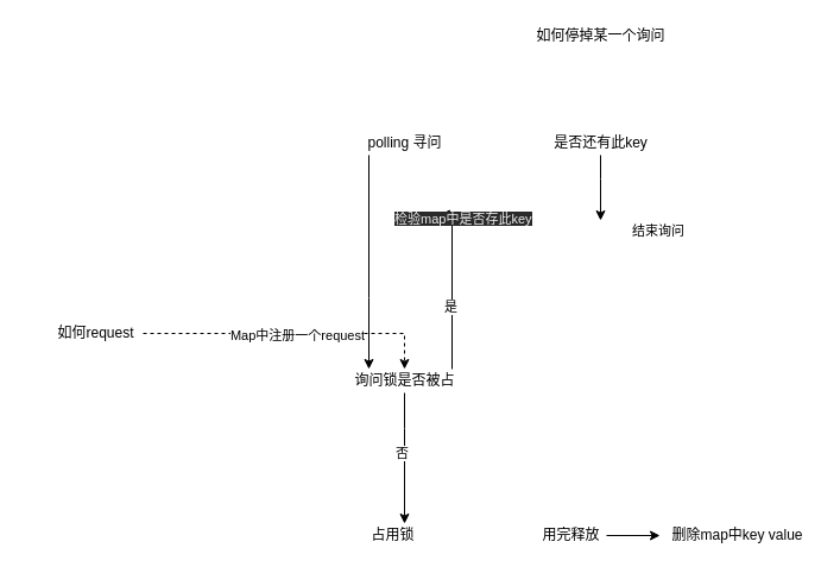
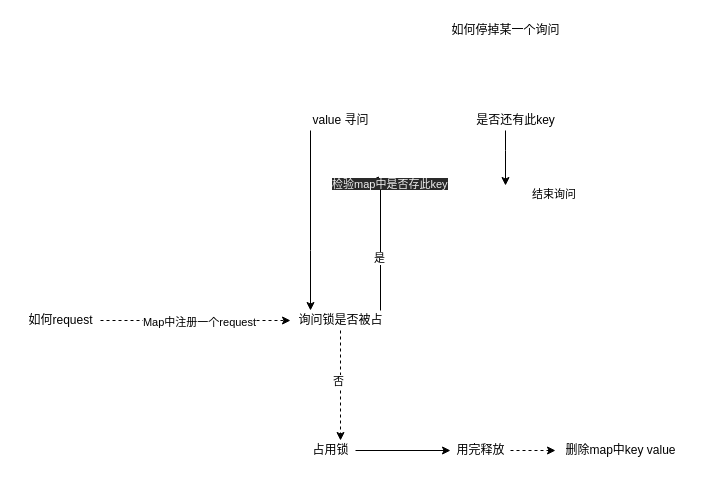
  <mxCell id="0" />
  <mxCell id="1" parent="0" />
  <mxCell id="2" value="z" style="edgeStyle=orthogonalEdgeStyle;rounded=0;orthogonalLoop=1;jettySize=auto;html=1;dashed=1;" edge="1" parent="1" source="4" target="9"><mxGeometry relative="1" as="geometry" /></mxCell>
  <mxCell id="3" value="Map中注册一个request" style="edgeLabel;html=1;align=center;verticalAlign=middle;resizable=0;points=[];" vertex="1" connectable="0" parent="2"><mxGeometry x="0.033" y="-1" relative="1" as="geometry"><mxPoint as="offset" /></mxGeometry></mxCell>
- <mxCell id="4" value="如何request" style="text;html=1;align=center;verticalAlign=middle;resizable=0;points=[];autosize=1;" vertex="1" parent="1"><mxGeometry x="40" y="270" width="80" height="20" as="geometry" /></mxCell>
+ <mxCell id="4" value="如何request" style="text;html=1;align=center;verticalAlign=middle;resizable=0;points=[];autosize=1;" vertex="1" parent="1"><mxGeometry x="20" y="310" width="80" height="20" as="geometry" /></mxCell>
  <mxCell id="5" value="" style="edgeStyle=orthogonalEdgeStyle;rounded=0;orthogonalLoop=1;jettySize=auto;html=1;" edge="1" parent="1" source="9"><mxGeometry relative="1" as="geometry"><mxPoint x="370" y="180" as="targetPoint" /><Array as="points"><mxPoint x="380" y="180" /></Array></mxGeometry></mxCell>
  <mxCell id="6" value="是" style="edgeLabel;html=1;align=center;verticalAlign=middle;resizable=0;points=[];" vertex="1" connectable="0" parent="5"><mxGeometry x="-0.25" y="2" relative="1" as="geometry"><mxPoint as="offset" /></mxGeometry></mxCell>
- <mxCell id="7" value="" style="edgeStyle=orthogonalEdgeStyle;rounded=0;orthogonalLoop=1;jettySize=auto;html=1;" edge="1" parent="1" source="9" target="13"><mxGeometry relative="1" as="geometry"><Array as="points"><mxPoint x="340" y="360" /><mxPoint x="340" y="360" /></Array></mxGeometry></mxCell>
+ <mxCell id="7" value="" style="edgeStyle=orthogonalEdgeStyle;rounded=0;orthogonalLoop=1;jettySize=auto;html=1;dashed=1;" edge="1" parent="1" source="9" target="13"><mxGeometry relative="1" as="geometry"><Array as="points"><mxPoint x="340" y="360" /><mxPoint x="340" y="360" /></Array></mxGeometry></mxCell>
  <mxCell id="8" value="否" style="edgeLabel;html=1;align=center;verticalAlign=middle;resizable=0;points=[];" vertex="1" connectable="0" parent="7"><mxGeometry x="-0.1" y="-3" relative="1" as="geometry"><mxPoint as="offset" /></mxGeometry></mxCell>
  <mxCell id="9" value="询问锁是否被占" style="text;html=1;align=center;verticalAlign=middle;resizable=0;points=[];autosize=1;" vertex="1" parent="1"><mxGeometry x="290" y="310" width="100" height="20" as="geometry" /></mxCell>
  <mxCell id="10" value="" style="edgeStyle=orthogonalEdgeStyle;rounded=0;orthogonalLoop=1;jettySize=auto;html=1;" edge="1" parent="1" source="11" target="9"><mxGeometry relative="1" as="geometry"><mxPoint x="210" y="320" as="targetPoint" /><Array as="points"><mxPoint x="310" y="250" /><mxPoint x="310" y="250" /></Array></mxGeometry></mxCell>
- <mxCell id="11" value="polling 寻问" style="text;html=1;align=center;verticalAlign=middle;resizable=0;points=[];autosize=1;" vertex="1" parent="1"><mxGeometry x="300" y="110" width="80" height="20" as="geometry" /></mxCell>
+ <mxCell id="11" value="value 寻问" style="text;html=1;align=center;verticalAlign=middle;resizable=0;points=[];autosize=1;" vertex="1" parent="1"><mxGeometry x="300" y="110" width="80" height="20" as="geometry" /></mxCell>
+ <mxCell id="12" value="" style="edgeStyle=orthogonalEdgeStyle;rounded=0;orthogonalLoop=1;jettySize=auto;html=1;" edge="1" parent="1" source="13" target="15"><mxGeometry relative="1" as="geometry" /></mxCell>
  <mxCell id="13" value="占用锁" style="text;html=1;align=center;verticalAlign=middle;resizable=0;points=[];autosize=1;" vertex="1" parent="1"><mxGeometry x="305" y="440" width="50" height="20" as="geometry" /></mxCell>
- <mxCell id="14" value="" style="edgeStyle=orthogonalEdgeStyle;rounded=0;orthogonalLoop=1;jettySize=auto;html=1;" edge="1" parent="1" source="15" target="16"><mxGeometry relative="1" as="geometry" /></mxCell>
+ <mxCell id="14" value="" style="edgeStyle=orthogonalEdgeStyle;rounded=0;orthogonalLoop=1;jettySize=auto;html=1;dashed=1;" edge="1" parent="1" source="15" target="16"><mxGeometry relative="1" as="geometry" /></mxCell>
  <mxCell id="15" value="用完释放" style="text;html=1;align=center;verticalAlign=middle;resizable=0;points=[];autosize=1;" vertex="1" parent="1"><mxGeometry x="450" y="440" width="60" height="20" as="geometry" /></mxCell>
  <mxCell id="16" value="删除map中key value" style="text;html=1;align=center;verticalAlign=middle;resizable=0;points=[];autosize=1;" vertex="1" parent="1"><mxGeometry x="555" y="440" width="130" height="20" as="geometry" /></mxCell>
  <mxCell id="17" value="&lt;meta charset=&quot;utf-8&quot;&gt;&lt;span style=&quot;color: rgb(240, 240, 240); font-family: helvetica; font-size: 11px; font-style: normal; font-weight: 400; letter-spacing: normal; text-align: center; text-indent: 0px; text-transform: none; word-spacing: 0px; background-color: rgb(42, 42, 42); display: inline; float: none;&quot;&gt;检验map中是否存此key&lt;/span&gt;" style="text;whiteSpace=wrap;html=1;" vertex="1" parent="1"><mxGeometry x="330" y="170" width="140" height="30" as="geometry" /></mxCell>
  <mxCell id="18" value="&lt;div style=&quot;text-align: center&quot;&gt;&lt;span style=&quot;font-size: 11px&quot;&gt;&lt;font face=&quot;helvetica&quot;&gt;结束询问&lt;/font&gt;&lt;/span&gt;&lt;/div&gt;" style="text;whiteSpace=wrap;html=1;" vertex="1" parent="1"><mxGeometry x="530" y="180" width="140" height="30" as="geometry" /></mxCell>
  <mxCell id="19" value="如何停掉某一个询问" style="text;html=1;align=center;verticalAlign=middle;resizable=0;points=[];autosize=1;" vertex="1" parent="1"><mxGeometry x="445" y="20" width="120" height="20" as="geometry" /></mxCell>
  <mxCell id="20" value="" style="edgeStyle=orthogonalEdgeStyle;rounded=0;orthogonalLoop=1;jettySize=auto;html=1;" edge="1" parent="1" source="21"><mxGeometry relative="1" as="geometry"><mxPoint x="505" y="185" as="targetPoint" /><Array as="points"><mxPoint x="505" y="150" /><mxPoint x="505" y="150" /></Array></mxGeometry></mxCell>
- <mxCell id="21" value="是否还有此key" style="text;html=1;align=center;verticalAlign=middle;resizable=0;points=[];autosize=1;" vertex="1" parent="1"><mxGeometry x="460" y="110" width="90" height="20" as="geometry" /></mxCell>
+ <mxCell id="21" value="是否还有此key" style="text;html=1;align=center;verticalAlign=middle;resizable=0;points=[];autosize=1;" vertex="1" parent="1"><mxGeometry x="470" y="110" width="90" height="20" as="geometry" /></mxCell>
